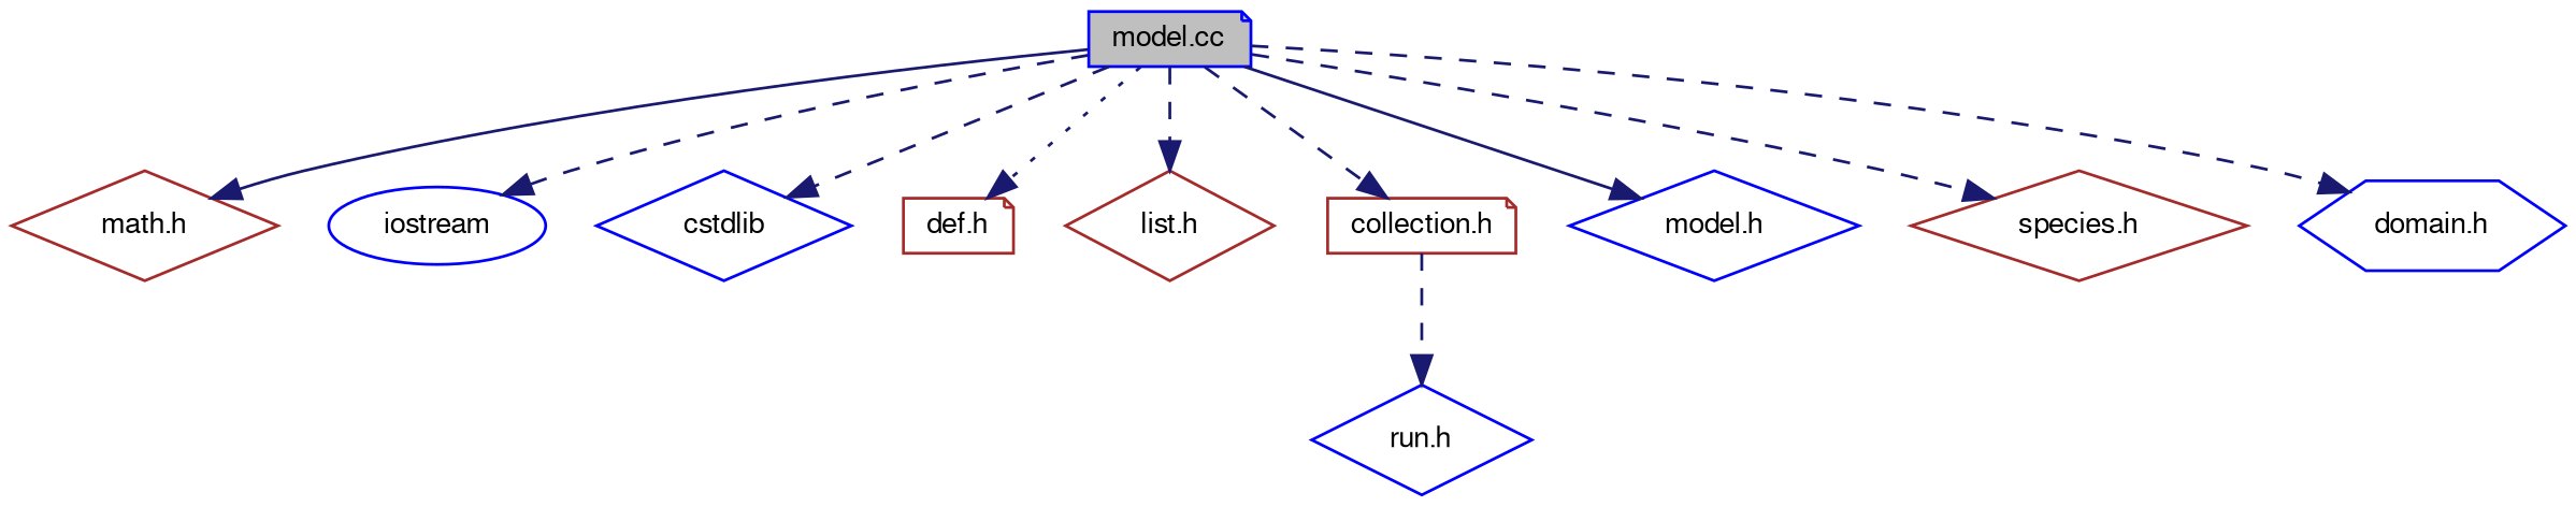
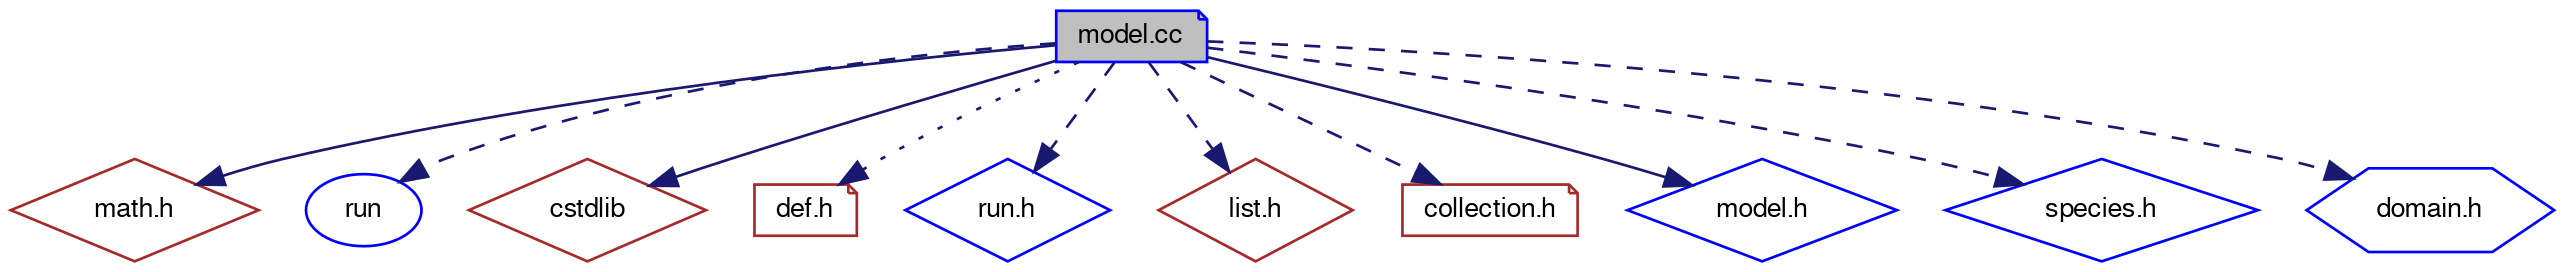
  digraph {
    node [color=blue fillcolor=white fontname=FreeSans fontsize=10 shape=diamond style=filled]
    edge [color=midnightblue fontname=FreeSans fontsize=10 labelfontname=FreeSans labelfontsize=10 style=dashed]
    n1 [fillcolor=grey75 fontcolor=black height=0.2 label="model.cc" shape=note width=0.4]
    n2 [color=brown height=0.2 label="math.h" width=0.4]
-   n3 [height=0.2 label=iostream shape=ellipse width=0.4]
-   n4 [height=0.2 label=cstdlib width=0.4]
+   n3 [height=0.2 label=run shape=ellipse width=0.4]
+   n4 [color=brown height=0.2 label=cstdlib width=0.4]
    n5 [color=brown height=0.2 label="def.h" shape=note width=0.4]
    n6 [height=0.2 label="run.h" width=0.4]
    n7 [color=brown height=0.2 label="list.h" width=0.4]
    n8 [color=brown height=0.2 label="collection.h" shape=note width=0.4]
    n9 [height=0.2 label="model.h" width=0.4]
-   n10 [color=brown height=0.2 label="species.h" width=0.4]
+   n10 [height=0.2 label="species.h" width=0.4]
    n11 [height=0.2 label="domain.h" shape=hexagon width=0.4]
    n1 -> n2 [style=solid]
    n1 -> n3
-   n1 -> n4
+   n1 -> n4 [style=solid]
    n1 -> n5 [style=dotted]
-   n8 -> n6
+   n1 -> n6
    n1 -> n7
    n1 -> n8
    n1 -> n9 [style=solid]
    n1 -> n10
    n1 -> n11
  }
